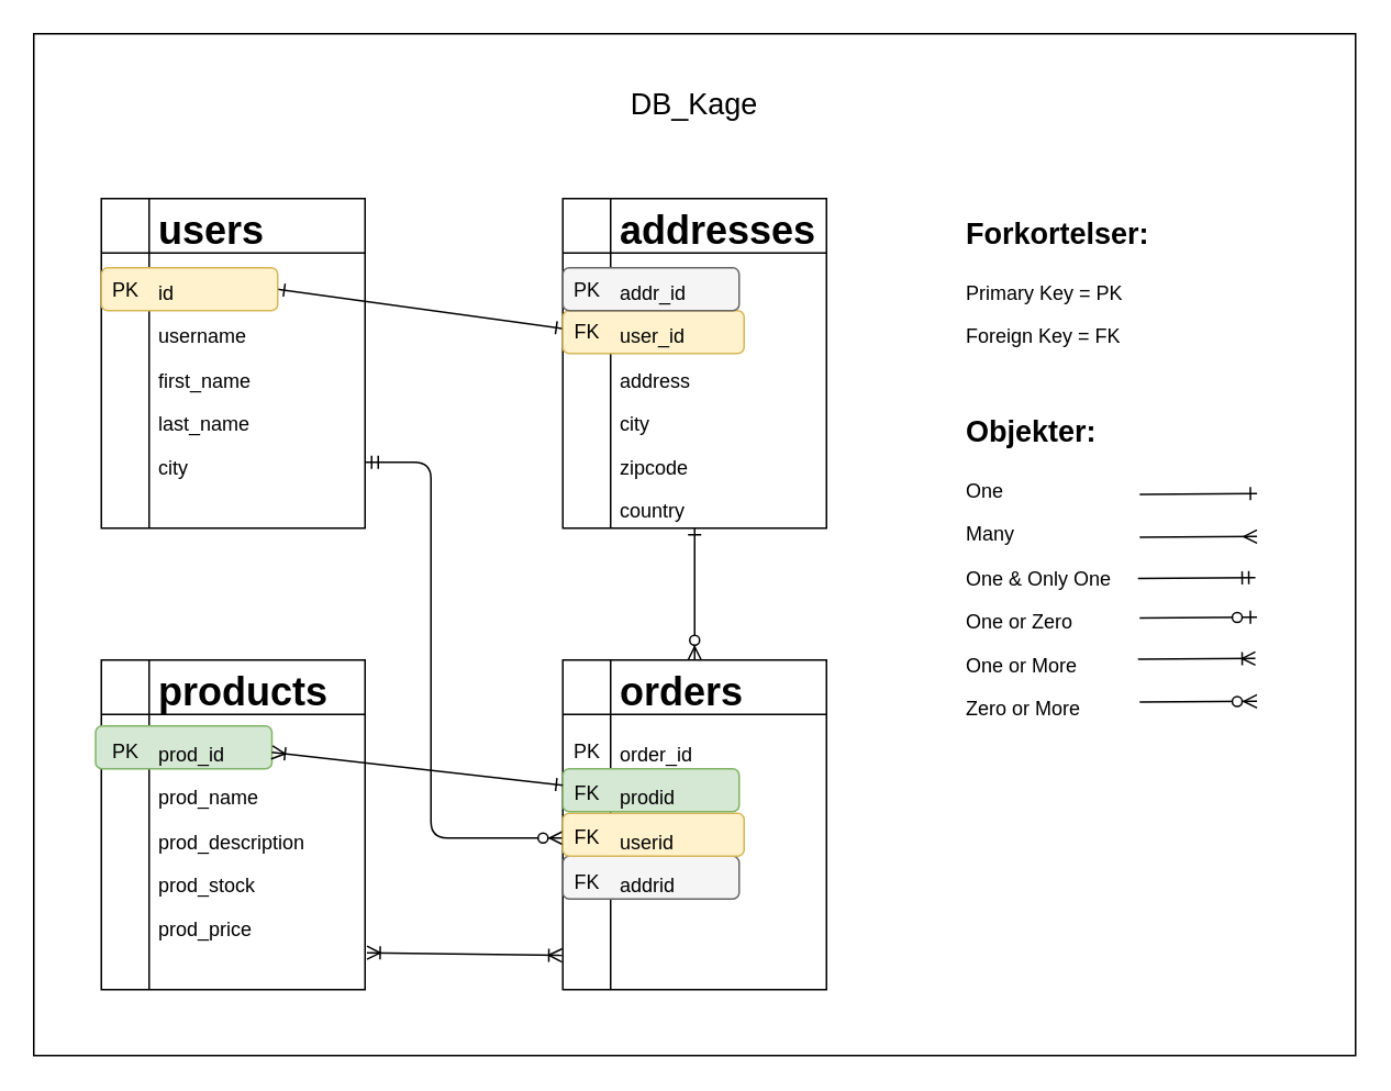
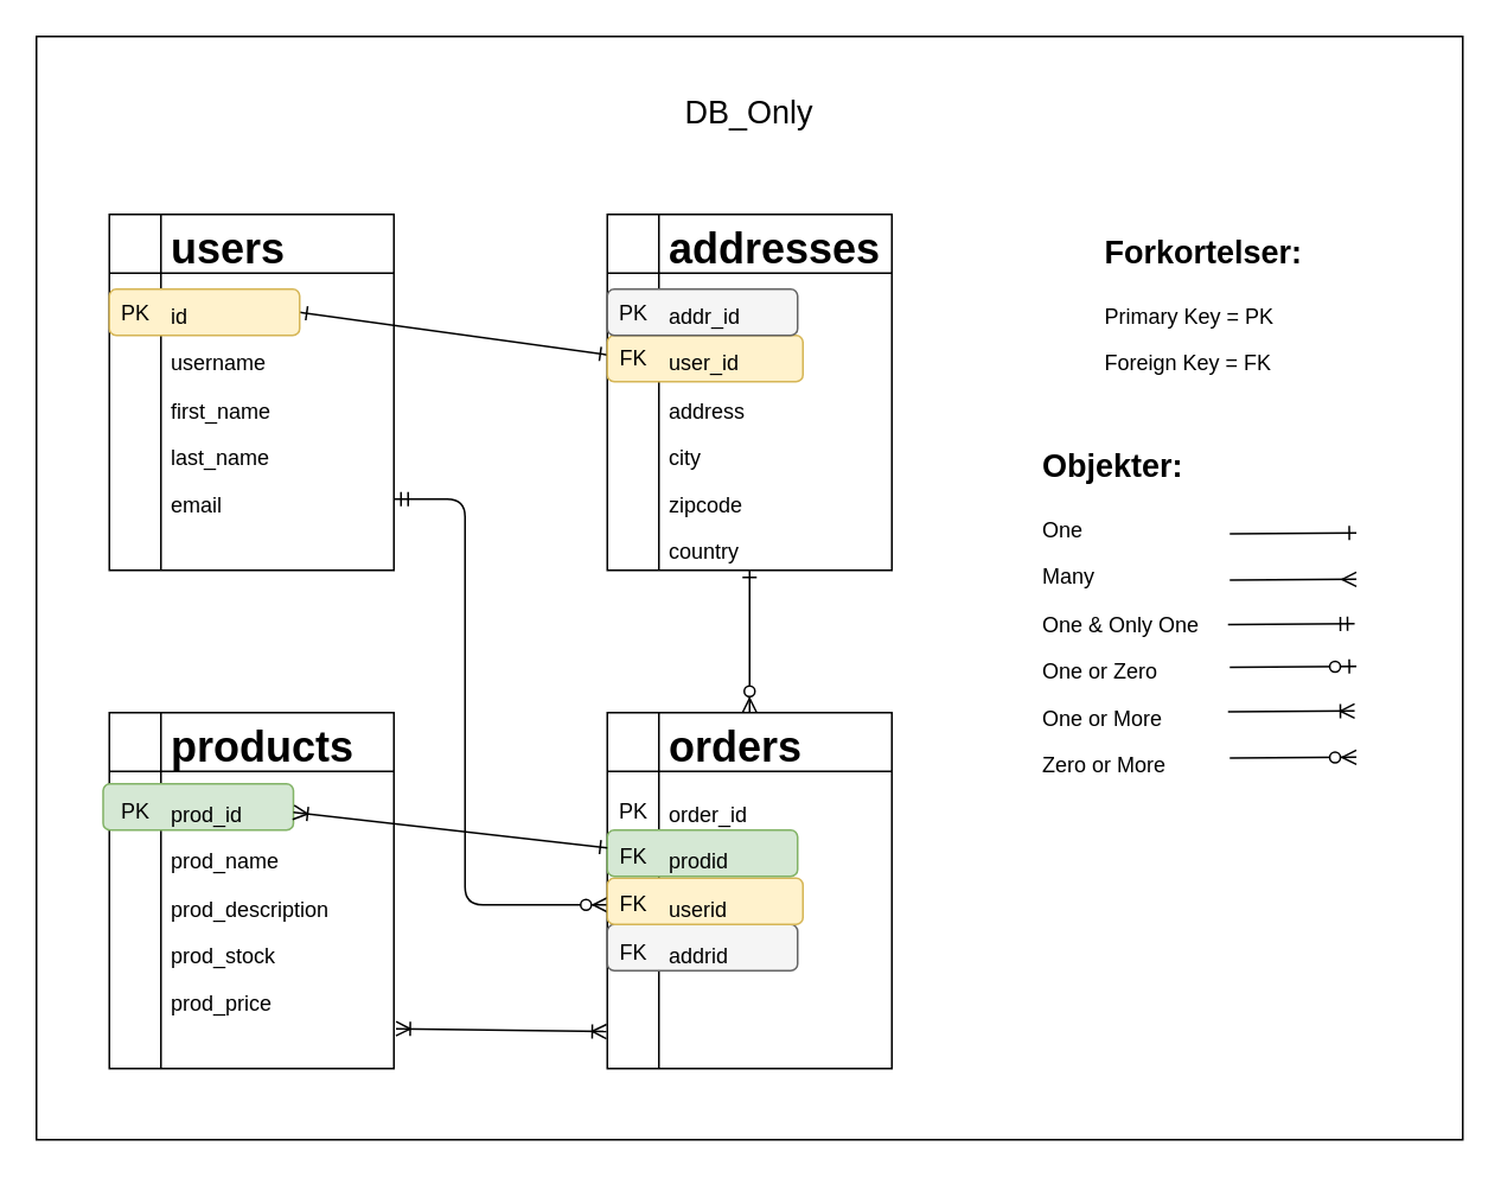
  <mxCell id="0" />
  <mxCell id="1" parent="0" />
  <mxCell id="2" value="" style="rounded=0;whiteSpace=wrap;html=1;" vertex="1" parent="1"><mxGeometry x="20" y="20" width="802" height="620" as="geometry" /></mxCell>
  <mxCell id="3" value="" style="shape=internalStorage;whiteSpace=wrap;html=1;backgroundOutline=1;dx=29;dy=33;" parent="1" vertex="1"><mxGeometry x="61" y="120" width="160" height="200" as="geometry" /></mxCell>
  <mxCell id="4" value="" style="shape=internalStorage;whiteSpace=wrap;html=1;backgroundOutline=1;dx=29;dy=33;" parent="1" vertex="1"><mxGeometry x="61" y="400" width="160" height="200" as="geometry" /></mxCell>
  <mxCell id="5" value="" style="shape=internalStorage;whiteSpace=wrap;html=1;backgroundOutline=1;dx=29;dy=33;" parent="1" vertex="1"><mxGeometry x="341" y="120" width="160" height="200" as="geometry" /></mxCell>
  <mxCell id="6" value="" style="shape=internalStorage;whiteSpace=wrap;html=1;backgroundOutline=1;dx=29;dy=33;" parent="1" vertex="1"><mxGeometry x="341" y="400" width="160" height="200" as="geometry" /></mxCell>
  <mxCell id="7" value="" style="endArrow=ERoneToMany;html=1;entryX=-0.003;entryY=0.896;entryDx=0;entryDy=0;entryPerimeter=0;endFill=0;startArrow=ERoneToMany;startFill=0;exitX=1.009;exitY=0.888;exitDx=0;exitDy=0;exitPerimeter=0;" parent="1" target="6" edge="1" source="35"><mxGeometry width="50" height="50" relative="1" as="geometry"><mxPoint x="221" y="521" as="sourcePoint" /><mxPoint x="271" y="471" as="targetPoint" /></mxGeometry></mxCell>
  <mxCell id="8" value="" style="endArrow=ERzeroToMany;html=1;entryX=0;entryY=0.5;entryDx=0;entryDy=0;endFill=1;startArrow=ERmandOne;startFill=0;" parent="1" target="28" edge="1"><mxGeometry width="50" height="50" relative="1" as="geometry"><mxPoint x="221" y="280" as="sourcePoint" /><mxPoint x="271" y="230" as="targetPoint" /><Array as="points"><mxPoint x="261" y="280" /><mxPoint x="261" y="508" /></Array></mxGeometry></mxCell>
  <mxCell id="9" value="" style="endArrow=ERzeroToMany;html=1;endFill=1;startArrow=ERone;startFill=0;" parent="1" edge="1"><mxGeometry width="50" height="50" relative="1" as="geometry"><mxPoint x="421" y="320" as="sourcePoint" /><mxPoint x="421" y="400" as="targetPoint" /></mxGeometry></mxCell>
- <mxCell id="10" value="&lt;font style=&quot;font-size: 18px&quot;&gt;DB_Kage&lt;/font&gt;" style="text;html=1;strokeColor=none;fillColor=none;align=center;verticalAlign=middle;whiteSpace=wrap;rounded=0;" parent="1" vertex="1"><mxGeometry x="281" y="45" width="280" height="35" as="geometry" /></mxCell>
- <mxCell id="11" value="&lt;h1&gt;&lt;font style=&quot;font-size: 18px&quot;&gt;Forkortelser:&lt;/font&gt;&lt;/h1&gt;&lt;p&gt;Primary Key = PK&lt;/p&gt;&lt;p&gt;Foreign Key = FK&lt;/p&gt;" style="text;html=1;strokeColor=none;fillColor=none;spacing=5;spacingTop=-20;whiteSpace=wrap;overflow=hidden;rounded=0;" parent="1" vertex="1"><mxGeometry x="581" y="120" width="190" height="110" as="geometry" /></mxCell>
+ <mxCell id="10" value="&lt;font style=&quot;font-size: 18px&quot;&gt;DB_Only&lt;/font&gt;" style="text;html=1;strokeColor=none;fillColor=none;align=center;verticalAlign=middle;whiteSpace=wrap;rounded=0;" parent="1" vertex="1"><mxGeometry x="281" y="45" width="280" height="35" as="geometry" /></mxCell>
+ <mxCell id="11" value="&lt;h1&gt;&lt;font style=&quot;font-size: 18px&quot;&gt;Forkortelser:&lt;/font&gt;&lt;/h1&gt;&lt;p&gt;Primary Key = PK&lt;/p&gt;&lt;p&gt;Foreign Key = FK&lt;/p&gt;" style="text;html=1;strokeColor=none;fillColor=none;spacing=5;spacingTop=-20;whiteSpace=wrap;overflow=hidden;rounded=0;" parent="1" vertex="1"><mxGeometry x="616" y="120" width="190" height="110" as="geometry" /></mxCell>
  <mxCell id="12" value="&lt;h1&gt;&lt;font style=&quot;font-size: 18px&quot;&gt;Objekter:&lt;/font&gt;&lt;/h1&gt;&lt;p&gt;One&lt;/p&gt;&lt;p&gt;Many&lt;/p&gt;&lt;p&gt;One &amp;amp; Only One&lt;/p&gt;&lt;p&gt;One or Zero&lt;/p&gt;&lt;p&gt;One or More&lt;/p&gt;&lt;p&gt;Zero or More&lt;/p&gt;" style="text;html=1;strokeColor=none;fillColor=none;spacing=5;spacingTop=-20;whiteSpace=wrap;overflow=hidden;rounded=0;" parent="1" vertex="1"><mxGeometry x="581" y="240" width="110" height="200" as="geometry" /></mxCell>
  <mxCell id="13" value="" style="endArrow=classic;html=1;" parent="1" edge="1"><mxGeometry width="50" height="50" relative="1" as="geometry"><mxPoint x="681" y="300" as="sourcePoint" /><mxPoint x="681" y="300" as="targetPoint" /></mxGeometry></mxCell>
  <mxCell id="14" value="" style="endArrow=ERone;html=1;entryX=0.12;entryY=0.119;entryDx=0;entryDy=0;entryPerimeter=0;endFill=0;" parent="1" edge="1"><mxGeometry width="50" height="50" relative="1" as="geometry"><mxPoint x="691" y="299.5" as="sourcePoint" /><mxPoint x="762.2" y="299.04" as="targetPoint" /></mxGeometry></mxCell>
  <mxCell id="15" value="" style="endArrow=ERmany;html=1;entryX=0.12;entryY=0.119;entryDx=0;entryDy=0;entryPerimeter=0;endFill=0;" parent="1" edge="1"><mxGeometry width="50" height="50" relative="1" as="geometry"><mxPoint x="691" y="325.5" as="sourcePoint" /><mxPoint x="762.2" y="325.04" as="targetPoint" /></mxGeometry></mxCell>
  <mxCell id="16" value="" style="endArrow=ERmandOne;html=1;entryX=0.12;entryY=0.119;entryDx=0;entryDy=0;entryPerimeter=0;endFill=0;" parent="1" edge="1"><mxGeometry width="50" height="50" relative="1" as="geometry"><mxPoint x="690" y="350.5" as="sourcePoint" /><mxPoint x="761.2" y="350.04" as="targetPoint" /></mxGeometry></mxCell>
  <mxCell id="17" value="" style="endArrow=ERzeroToOne;html=1;entryX=0.12;entryY=0.119;entryDx=0;entryDy=0;entryPerimeter=0;endFill=1;" parent="1" edge="1"><mxGeometry width="50" height="50" relative="1" as="geometry"><mxPoint x="691" y="374.5" as="sourcePoint" /><mxPoint x="762.2" y="374.04" as="targetPoint" /></mxGeometry></mxCell>
  <mxCell id="18" value="" style="endArrow=ERoneToMany;html=1;entryX=0.12;entryY=0.119;entryDx=0;entryDy=0;entryPerimeter=0;endFill=0;" parent="1" edge="1"><mxGeometry width="50" height="50" relative="1" as="geometry"><mxPoint x="690" y="399.5" as="sourcePoint" /><mxPoint x="761.2" y="399.04" as="targetPoint" /></mxGeometry></mxCell>
  <mxCell id="19" value="" style="endArrow=ERzeroToMany;html=1;entryX=0.12;entryY=0.119;entryDx=0;entryDy=0;entryPerimeter=0;endFill=1;" parent="1" edge="1"><mxGeometry width="50" height="50" relative="1" as="geometry"><mxPoint x="691" y="425.5" as="sourcePoint" /><mxPoint x="762.2" y="425.04" as="targetPoint" /></mxGeometry></mxCell>
  <mxCell id="20" value="" style="endArrow=ERone;html=1;endFill=0;startArrow=ERone;startFill=0;exitX=1;exitY=0.5;exitDx=0;exitDy=0;" edge="1" parent="1" source="38" target="22"><mxGeometry width="50" height="50" relative="1" as="geometry"><mxPoint x="271" y="170" as="sourcePoint" /><mxPoint x="206" y="151" as="targetPoint" /></mxGeometry></mxCell>
  <mxCell id="21" value="" style="rounded=1;whiteSpace=wrap;html=1;fillColor=#fff2cc;strokeColor=#d6b656;" vertex="1" parent="1"><mxGeometry x="341" y="188" width="110" height="26" as="geometry" /></mxCell>
  <mxCell id="22" value="FK" style="text;html=1;strokeColor=none;fillColor=none;align=center;verticalAlign=middle;whiteSpace=wrap;rounded=0;" parent="1" vertex="1"><mxGeometry x="341" y="191" width="30" height="20" as="geometry" /></mxCell>
  <mxCell id="23" value="" style="rounded=1;whiteSpace=wrap;html=1;fillColor=#f5f5f5;strokeColor=#666666;fontColor=#333333;" vertex="1" parent="1"><mxGeometry x="341" y="162" width="107" height="26" as="geometry" /></mxCell>
  <mxCell id="24" value="PK" style="text;html=1;strokeColor=none;fillColor=none;align=center;verticalAlign=middle;whiteSpace=wrap;rounded=0;" parent="1" vertex="1"><mxGeometry x="341" y="166" width="30" height="20" as="geometry" /></mxCell>
  <mxCell id="25" value="&lt;h1&gt;addresses&lt;/h1&gt;&lt;p&gt;addr_id&lt;/p&gt;&lt;p&gt;user_id&lt;/p&gt;&lt;p&gt;address&lt;/p&gt;&lt;p&gt;city&lt;/p&gt;&lt;p&gt;zipcode&lt;/p&gt;&lt;p&gt;country&lt;/p&gt;&lt;p&gt;&lt;br&gt;&lt;/p&gt;" style="text;html=1;strokeColor=none;fillColor=none;spacing=5;spacingTop=-20;whiteSpace=wrap;overflow=hidden;rounded=0;" parent="1" vertex="1"><mxGeometry x="371" y="120" width="130" height="200" as="geometry" /></mxCell>
  <mxCell id="26" value="" style="rounded=1;whiteSpace=wrap;html=1;fillColor=#f5f5f5;strokeColor=#666666;fontColor=#333333;" vertex="1" parent="1"><mxGeometry x="341" y="519" width="107" height="26" as="geometry" /></mxCell>
  <mxCell id="27" value="" style="rounded=1;whiteSpace=wrap;html=1;fillColor=#fff2cc;strokeColor=#d6b656;" vertex="1" parent="1"><mxGeometry x="341" y="493" width="110" height="26" as="geometry" /></mxCell>
  <mxCell id="28" value="FK" style="text;html=1;strokeColor=none;fillColor=none;align=center;verticalAlign=middle;whiteSpace=wrap;rounded=0;" parent="1" vertex="1"><mxGeometry x="341" y="498" width="30" height="20" as="geometry" /></mxCell>
  <mxCell id="29" value="FK" style="text;html=1;strokeColor=none;fillColor=none;align=center;verticalAlign=middle;whiteSpace=wrap;rounded=0;" parent="1" vertex="1"><mxGeometry x="341" y="525" width="30" height="20" as="geometry" /></mxCell>
  <mxCell id="30" value="" style="rounded=1;whiteSpace=wrap;html=1;fillColor=#d5e8d4;strokeColor=#82b366;" vertex="1" parent="1"><mxGeometry x="57.5" y="440" width="107" height="26" as="geometry" /></mxCell>
  <mxCell id="31" value="" style="rounded=1;whiteSpace=wrap;html=1;fillColor=#d5e8d4;strokeColor=#82b366;" vertex="1" parent="1"><mxGeometry x="341" y="466" width="107" height="26" as="geometry" /></mxCell>
  <mxCell id="32" value="PK" style="text;html=1;strokeColor=none;fillColor=none;align=center;verticalAlign=middle;whiteSpace=wrap;rounded=0;" parent="1" vertex="1"><mxGeometry x="341" y="446" width="30" height="20" as="geometry" /></mxCell>
  <mxCell id="33" value="FK" style="text;html=1;strokeColor=none;fillColor=none;align=center;verticalAlign=middle;whiteSpace=wrap;rounded=0;" parent="1" vertex="1"><mxGeometry x="341" y="471" width="30" height="20" as="geometry" /></mxCell>
  <mxCell id="34" value="&lt;h1&gt;orders&lt;/h1&gt;&lt;p&gt;order_id&lt;/p&gt;&lt;p&gt;prodid&lt;/p&gt;&lt;p&gt;userid&lt;/p&gt;&lt;p&gt;addrid&lt;/p&gt;&lt;p&gt;&lt;br&gt;&lt;/p&gt;" style="text;html=1;strokeColor=none;fillColor=none;spacing=5;spacingTop=-20;whiteSpace=wrap;overflow=hidden;rounded=0;" parent="1" vertex="1"><mxGeometry x="371" y="400" width="130" height="200" as="geometry" /></mxCell>
  <mxCell id="35" value="&lt;h1&gt;products&lt;/h1&gt;&lt;p&gt;prod_id&lt;/p&gt;&lt;p&gt;prod_name&lt;/p&gt;&lt;p&gt;prod_description&lt;/p&gt;&lt;p&gt;prod_stock&lt;/p&gt;&lt;p&gt;prod_price&lt;/p&gt;&lt;p&gt;&lt;br&gt;&lt;/p&gt;" style="text;html=1;strokeColor=none;fillColor=none;spacing=5;spacingTop=-20;whiteSpace=wrap;overflow=hidden;rounded=0;" parent="1" vertex="1"><mxGeometry x="91" y="400" width="130" height="200" as="geometry" /></mxCell>
  <mxCell id="36" value="PK" style="text;html=1;strokeColor=none;fillColor=none;align=center;verticalAlign=middle;whiteSpace=wrap;rounded=0;" parent="1" vertex="1"><mxGeometry x="61" y="446" width="30" height="20" as="geometry" /></mxCell>
  <mxCell id="37" value="" style="endArrow=ERone;html=1;entryX=0;entryY=0.25;entryDx=0;entryDy=0;endFill=0;startArrow=ERoneToMany;startFill=0;" edge="1" parent="1" target="33"><mxGeometry width="50" height="50" relative="1" as="geometry"><mxPoint x="164.5" y="456" as="sourcePoint" /><mxPoint x="214.5" y="406" as="targetPoint" /></mxGeometry></mxCell>
  <mxCell id="38" value="" style="rounded=1;whiteSpace=wrap;html=1;fillColor=#fff2cc;strokeColor=#d6b656;" vertex="1" parent="1"><mxGeometry x="61" y="162" width="107" height="26" as="geometry" /></mxCell>
- <mxCell id="39" value="&lt;h1&gt;users&lt;/h1&gt;&lt;p&gt;id&lt;/p&gt;&lt;p&gt;username&lt;/p&gt;&lt;p&gt;first_name&lt;/p&gt;&lt;p&gt;last_name&lt;/p&gt;&lt;p&gt;city&lt;/p&gt;&lt;p&gt;&lt;br&gt;&lt;/p&gt;" style="text;html=1;strokeColor=none;fillColor=none;spacing=5;spacingTop=-20;whiteSpace=wrap;overflow=hidden;rounded=0;" parent="1" vertex="1"><mxGeometry x="91" y="120" width="130" height="200" as="geometry" /></mxCell>
+ <mxCell id="39" value="&lt;h1&gt;users&lt;/h1&gt;&lt;p&gt;id&lt;/p&gt;&lt;p&gt;username&lt;/p&gt;&lt;p&gt;first_name&lt;/p&gt;&lt;p&gt;last_name&lt;/p&gt;&lt;p&gt;email&lt;/p&gt;&lt;p&gt;&lt;br&gt;&lt;/p&gt;" style="text;html=1;strokeColor=none;fillColor=none;spacing=5;spacingTop=-20;whiteSpace=wrap;overflow=hidden;rounded=0;" parent="1" vertex="1"><mxGeometry x="91" y="120" width="130" height="200" as="geometry" /></mxCell>
  <mxCell id="40" value="PK" style="text;html=1;strokeColor=none;fillColor=none;align=center;verticalAlign=middle;whiteSpace=wrap;rounded=0;" parent="1" vertex="1"><mxGeometry x="61" y="166" width="30" height="20" as="geometry" /></mxCell>
